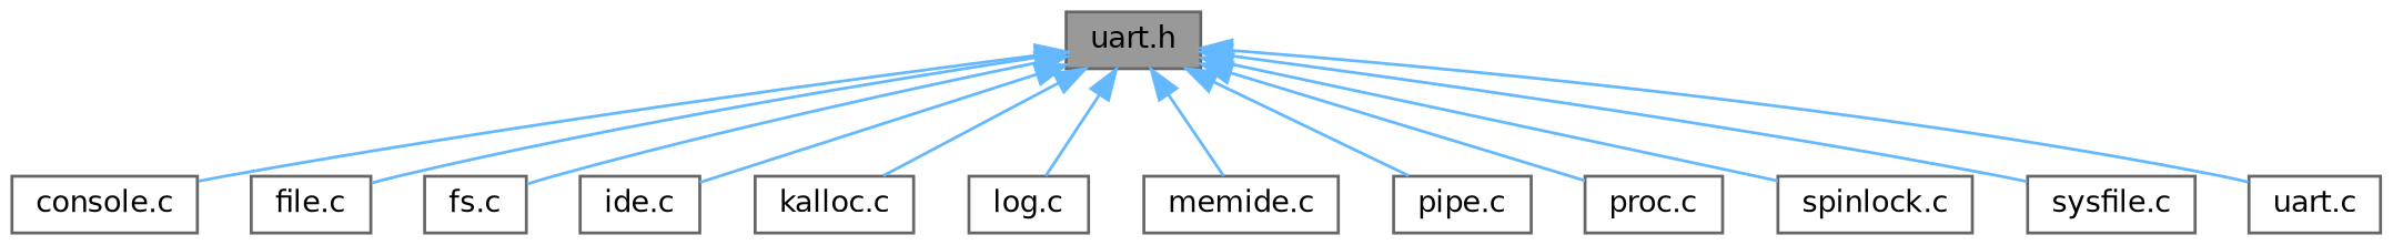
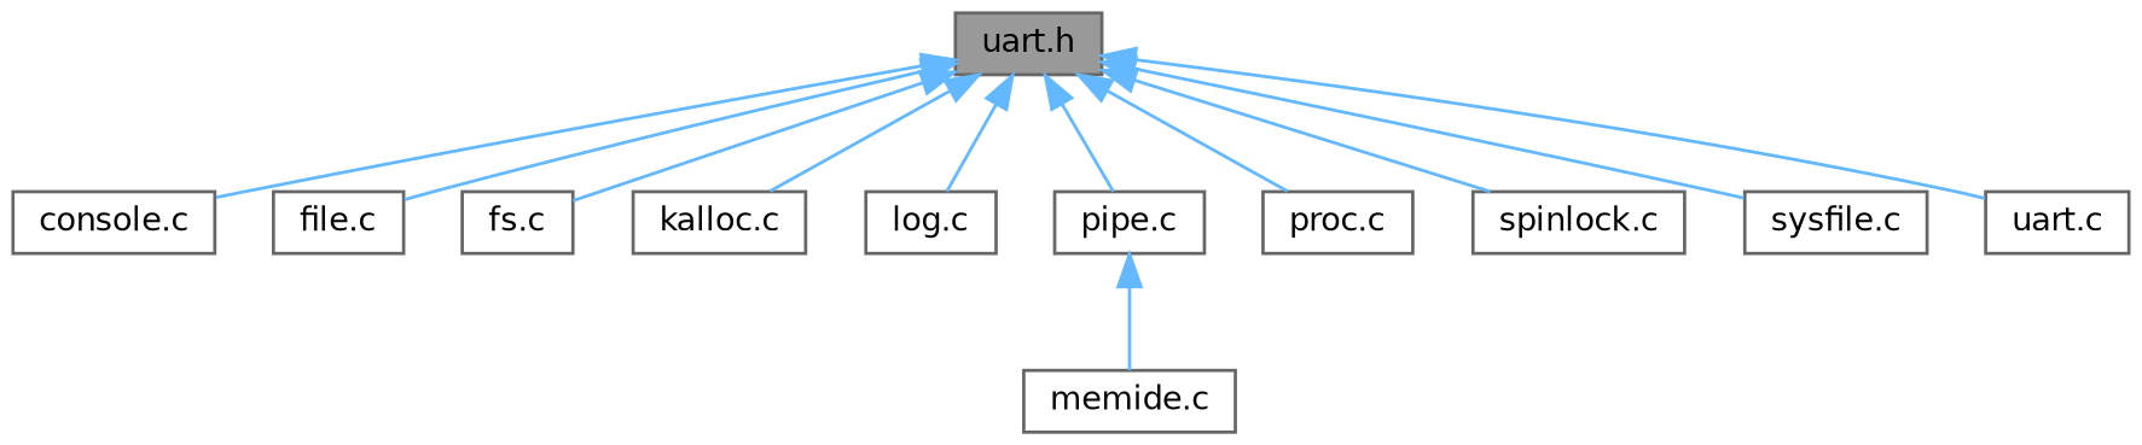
  digraph {
    node [color=grey40 fillcolor=white fontname=Helvetica fontsize=10 shape=box style=filled]
    edge [color=steelblue1 dir=back fontname=Helvetica fontsize=10 labelfontname=Helvetica labelfontsize=10 style=solid]
    n1 [color=gray40 fillcolor=grey60 fontcolor=black height=0.2 label="uart.h" width=0.4]
    n2 [height=0.2 label="console.c" width=0.4]
    n3 [height=0.2 label="file.c" width=0.4]
    n4 [height=0.2 label="fs.c" width=0.4]
-   n5 [height=0.2 label="ide.c" width=0.4]
    n6 [height=0.2 label="kalloc.c" width=0.4]
    n7 [height=0.2 label="log.c" width=0.4]
    n8 [height=0.2 label="memide.c" width=0.4]
    n9 [height=0.2 label="pipe.c" width=0.4]
    n10 [height=0.2 label="proc.c" width=0.4]
    n11 [height=0.2 label="spinlock.c" width=0.4]
    n12 [height=0.2 label="sysfile.c" width=0.4]
    n13 [height=0.2 label="uart.c" width=0.4]
    n1 -> n2
    n1 -> n3
    n1 -> n4
-   n1 -> n5
    n1 -> n6
    n1 -> n7
-   n1 -> n8
+   n9 -> n8
    n1 -> n9
    n1 -> n10
    n1 -> n11
    n1 -> n12
    n1 -> n13
  }
